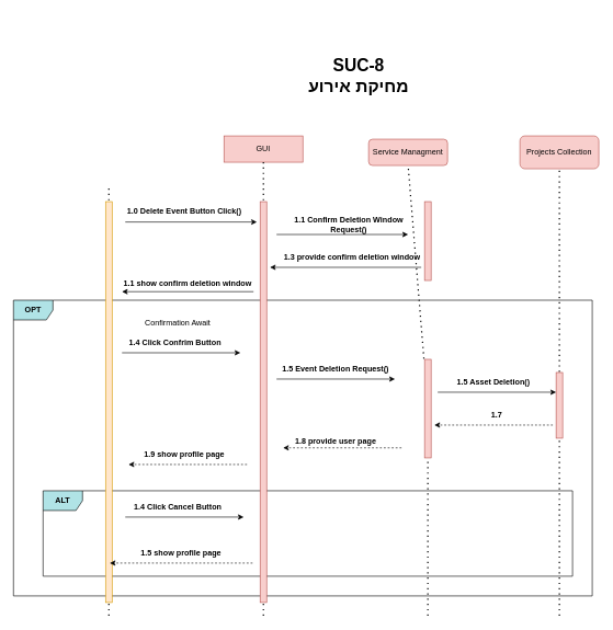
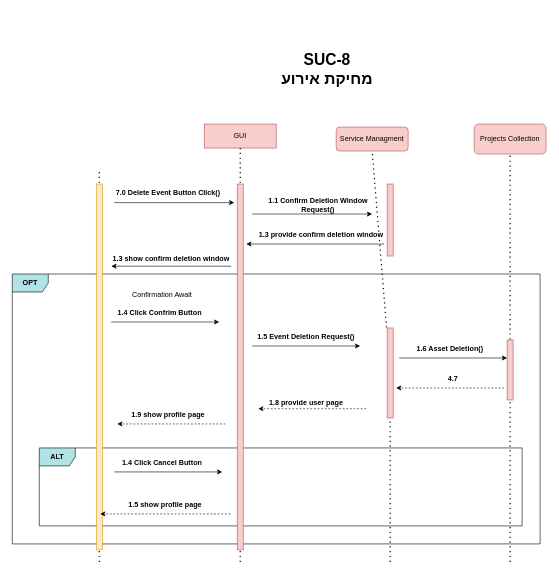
  <mxCell id="0" />
  <mxCell id="1" parent="0" />
  <mxCell id="2" value="&lt;b&gt;ALT&lt;/b&gt;" style="shape=umlFrame;whiteSpace=wrap;html=1;rounded=0;shadow=0;glass=0;sketch=0;fontSize=12;strokeColor=#000000;fillColor=#b0e3e6;" parent="1" vertex="1"><mxGeometry x="65" y="705" width="805" height="130" as="geometry" /></mxCell>
  <mxCell id="3" value="&lt;b&gt;OPT&lt;/b&gt;" style="shape=umlFrame;whiteSpace=wrap;html=1;rounded=0;shadow=0;glass=0;sketch=0;fontSize=12;strokeColor=#000000;fillColor=#b0e3e6;" parent="1" vertex="1"><mxGeometry x="20" y="415" width="880" height="450" as="geometry" /></mxCell>
  <mxCell id="4" value="Service Managment" style="rounded=1;whiteSpace=wrap;html=1;fillColor=#f8cecc;strokeColor=#b85450;" parent="1" vertex="1"><mxGeometry x="560" y="170" width="120" height="40" as="geometry" /></mxCell>
  <mxCell id="5" value="Projects Collection" style="rounded=1;whiteSpace=wrap;html=1;fillColor=#f8cecc;strokeColor=#b85450;" parent="1" vertex="1"><mxGeometry x="790" y="165" width="120" height="50" as="geometry" /></mxCell>
  <mxCell id="6" value="&lt;p class=&quot;MsoNormal&quot; dir=&quot;RTL&quot;&gt;&lt;span lang=&quot;AZ-LATIN&quot; dir=&quot;LTR&quot;&gt;&lt;br&gt;&lt;/span&gt;&lt;/p&gt;&lt;p class=&quot;MsoNormal&quot; dir=&quot;RTL&quot;&gt;&lt;span lang=&quot;AZ-LATIN&quot; dir=&quot;LTR&quot;&gt;SUC-8&lt;/span&gt;&lt;span dir=&quot;RTL&quot;&gt;&lt;/span&gt;&lt;span dir=&quot;RTL&quot;&gt;&lt;/span&gt;&lt;span lang=&quot;HE&quot; style=&quot;font-family: &amp;#34;david&amp;#34; , sans-serif&quot;&gt;&lt;span dir=&quot;RTL&quot;&gt;&lt;/span&gt;&lt;span dir=&quot;RTL&quot;&gt;&lt;/span&gt;&lt;br&gt;מחיקת אירוע&lt;/span&gt;&lt;/p&gt;" style="text;html=1;strokeColor=none;fillColor=none;align=center;verticalAlign=middle;whiteSpace=wrap;rounded=0;fontStyle=1;fontSize=26;" parent="1" vertex="1"><mxGeometry x="396.25" y="20" width="297.5" height="50" as="geometry" /></mxCell>
  <mxCell id="7" value="" style="endArrow=none;dashed=1;html=1;dashPattern=1 3;strokeWidth=2;rounded=0;fontSize=14;entryX=0.5;entryY=1;entryDx=0;entryDy=0;startArrow=none;" parent="1" source="25" target="4" edge="1"><mxGeometry width="50" height="50" relative="1" as="geometry"><mxPoint x="650" y="835" as="sourcePoint" /><mxPoint x="700" y="345" as="targetPoint" /></mxGeometry></mxCell>
  <mxCell id="8" value="" style="endArrow=none;dashed=1;html=1;dashPattern=1 3;strokeWidth=2;rounded=0;fontSize=14;entryX=0.5;entryY=1;entryDx=0;entryDy=0;startArrow=none;" parent="1" source="14" target="5" edge="1"><mxGeometry width="50" height="50" relative="1" as="geometry"><mxPoint x="850" y="845" as="sourcePoint" /><mxPoint x="840" y="295" as="targetPoint" /></mxGeometry></mxCell>
  <mxCell id="9" value="" style="endArrow=none;dashed=1;html=1;dashPattern=1 3;strokeWidth=2;rounded=0;fontSize=14;startArrow=none;" parent="1" edge="1"><mxGeometry width="50" height="50" relative="1" as="geometry"><mxPoint x="165" y="895" as="sourcePoint" /><mxPoint x="165" y="245" as="targetPoint" /></mxGeometry></mxCell>
  <mxCell id="10" value="" style="html=1;points=[];perimeter=orthogonalPerimeter;fontSize=14;fillColor=#ffe6cc;strokeColor=#d79b00;perimeterSpacing=1;rounded=0;shadow=0;glass=0;sketch=0;" parent="1" vertex="1"><mxGeometry x="160" y="265" width="10" height="610" as="geometry" /></mxCell>
  <mxCell id="11" value="" style="html=1;points=[];perimeter=orthogonalPerimeter;fontSize=14;fillColor=#f8cecc;strokeColor=#b85450;perimeterSpacing=1;rounded=0;shadow=0;glass=0;sketch=0;" parent="1" vertex="1"><mxGeometry x="645" y="265" width="10" height="120" as="geometry" /></mxCell>
  <mxCell id="12" value="" style="endArrow=classic;html=1;rounded=0;fontSize=14;" parent="1" edge="1"><mxGeometry width="50" height="50" relative="1" as="geometry"><mxPoint x="190" y="296" as="sourcePoint" /><mxPoint x="390" y="296" as="targetPoint" /></mxGeometry></mxCell>
- <mxCell id="13" value="&lt;font style=&quot;font-size: 12px&quot;&gt;1.0 Delete Event Button Click()&lt;/font&gt;" style="text;html=1;strokeColor=none;fillColor=none;align=center;verticalAlign=middle;whiteSpace=wrap;rounded=0;shadow=0;glass=0;sketch=0;fontSize=12;fontStyle=1" parent="1" vertex="1"><mxGeometry x="190" y="275" width="180" height="10" as="geometry" /></mxCell>
+ <mxCell id="13" value="&lt;font style=&quot;font-size: 12px&quot;&gt;7.0 Delete Event Button Click()&lt;/font&gt;" style="text;html=1;strokeColor=none;fillColor=none;align=center;verticalAlign=middle;whiteSpace=wrap;rounded=0;shadow=0;glass=0;sketch=0;fontSize=12;fontStyle=1" parent="1" vertex="1"><mxGeometry x="190" y="275" width="180" height="10" as="geometry" /></mxCell>
  <mxCell id="14" value="" style="html=1;points=[];perimeter=orthogonalPerimeter;fontSize=14;fillColor=#f8cecc;strokeColor=#b85450;perimeterSpacing=1;rounded=0;shadow=0;glass=0;sketch=0;" parent="1" vertex="1"><mxGeometry x="845" y="525" width="10" height="100" as="geometry" /></mxCell>
  <mxCell id="15" value="" style="endArrow=none;dashed=1;html=1;dashPattern=1 3;strokeWidth=2;rounded=0;fontSize=14;entryX=0.5;entryY=1;entryDx=0;entryDy=0;startArrow=none;" parent="1" target="14" edge="1"><mxGeometry width="50" height="50" relative="1" as="geometry"><mxPoint x="850" y="895" as="sourcePoint" /><mxPoint x="835" y="144" as="targetPoint" /></mxGeometry></mxCell>
  <mxCell id="16" value="GUI" style="whiteSpace=wrap;html=1;fillColor=#f8cecc;strokeColor=#b85450;rounded=0;" parent="1" vertex="1"><mxGeometry x="340" y="165" width="120" height="40" as="geometry" /></mxCell>
  <mxCell id="17" value="" style="endArrow=none;dashed=1;html=1;dashPattern=1 3;strokeWidth=2;rounded=0;fontSize=14;startArrow=none;" parent="1" target="16" edge="1"><mxGeometry width="50" height="50" relative="1" as="geometry"><mxPoint x="400" y="895" as="sourcePoint" /><mxPoint x="230" y="285" as="targetPoint" /></mxGeometry></mxCell>
  <mxCell id="18" value="" style="html=1;points=[];perimeter=orthogonalPerimeter;fontSize=14;fillColor=#f8cecc;strokeColor=#b85450;perimeterSpacing=1;rounded=0;shadow=0;glass=0;sketch=0;" parent="1" vertex="1"><mxGeometry x="395" y="265" width="10" height="610" as="geometry" /></mxCell>
  <mxCell id="19" value="" style="endArrow=classic;html=1;rounded=0;fontSize=14;" parent="1" edge="1"><mxGeometry width="50" height="50" relative="1" as="geometry"><mxPoint x="420" y="315" as="sourcePoint" /><mxPoint x="620" y="315" as="targetPoint" /></mxGeometry></mxCell>
  <mxCell id="20" value="&lt;font style=&quot;font-size: 12px&quot;&gt;1.1 Confirm Deletion Window Request()&lt;/font&gt;" style="text;html=1;strokeColor=none;fillColor=none;align=center;verticalAlign=middle;whiteSpace=wrap;rounded=0;shadow=0;glass=0;sketch=0;fontSize=12;fontStyle=1" parent="1" vertex="1"><mxGeometry x="430" y="295" width="200" height="10" as="geometry" /></mxCell>
  <mxCell id="21" value="" style="endArrow=classic;html=1;rounded=0;fontSize=14;" parent="1" edge="1"><mxGeometry width="50" height="50" relative="1" as="geometry"><mxPoint x="640" y="365" as="sourcePoint" /><mxPoint x="410" y="365" as="targetPoint" /></mxGeometry></mxCell>
  <mxCell id="22" value="&lt;font style=&quot;font-size: 12px&quot;&gt;&lt;b style=&quot;font-size: 12px&quot;&gt;1.3 provide confirm deletion window&lt;/b&gt;&lt;/font&gt;" style="text;html=1;strokeColor=none;fillColor=none;align=center;verticalAlign=middle;whiteSpace=wrap;rounded=0;shadow=0;glass=0;sketch=0;fontSize=12;" parent="1" vertex="1"><mxGeometry x="420" y="345" width="230" height="10" as="geometry" /></mxCell>
  <mxCell id="23" value="" style="endArrow=classic;html=1;rounded=0;fontSize=14;exitX=0.983;exitY=0.038;exitDx=0;exitDy=0;exitPerimeter=0;" parent="1" edge="1"><mxGeometry width="50" height="50" relative="1" as="geometry"><mxPoint x="184.996" y="494.996" as="sourcePoint" /><mxPoint x="365" y="495" as="targetPoint" /></mxGeometry></mxCell>
  <mxCell id="24" value="&lt;font style=&quot;font-size: 12px&quot;&gt;&lt;b style=&quot;font-size: 12px&quot;&gt;1.4 Click Confrim Button&lt;/b&gt;&lt;/font&gt;" style="text;html=1;strokeColor=none;fillColor=none;align=center;verticalAlign=middle;whiteSpace=wrap;rounded=0;shadow=0;glass=0;sketch=0;fontSize=12;" parent="1" vertex="1"><mxGeometry x="151.25" y="475" width="230" height="10" as="geometry" /></mxCell>
  <mxCell id="25" value="" style="html=1;points=[];perimeter=orthogonalPerimeter;fontSize=14;fillColor=#f8cecc;strokeColor=#b85450;perimeterSpacing=1;rounded=0;shadow=0;glass=0;sketch=0;" parent="1" vertex="1"><mxGeometry x="645" y="505" width="10" height="150" as="geometry" /></mxCell>
  <mxCell id="26" value="" style="endArrow=none;dashed=1;html=1;dashPattern=1 3;strokeWidth=2;rounded=0;fontSize=14;entryX=0.5;entryY=1;entryDx=0;entryDy=0;startArrow=none;" parent="1" target="25" edge="1"><mxGeometry width="50" height="50" relative="1" as="geometry"><mxPoint x="650" y="895" as="sourcePoint" /><mxPoint x="640" y="35" as="targetPoint" /></mxGeometry></mxCell>
  <mxCell id="27" value="&lt;font style=&quot;font-size: 12px&quot;&gt;&lt;b style=&quot;font-size: 12px&quot;&gt;1.5 Event Deletion Request()&lt;/b&gt;&lt;/font&gt;" style="text;html=1;strokeColor=none;fillColor=none;align=center;verticalAlign=middle;whiteSpace=wrap;rounded=0;shadow=0;glass=0;sketch=0;fontSize=12;" parent="1" vertex="1"><mxGeometry x="395" y="515" width="230" height="10" as="geometry" /></mxCell>
  <mxCell id="28" value="Confirmation Await" style="text;html=1;strokeColor=none;fillColor=none;align=center;verticalAlign=middle;whiteSpace=wrap;rounded=0;shadow=0;glass=0;sketch=0;fontSize=12;" parent="1" vertex="1"><mxGeometry x="170" y="445" width="200" height="10" as="geometry" /></mxCell>
  <mxCell id="29" value="" style="endArrow=classic;html=1;rounded=0;fontSize=14;dashed=1;" parent="1" edge="1"><mxGeometry width="50" height="50" relative="1" as="geometry"><mxPoint x="383.5" y="815" as="sourcePoint" /><mxPoint x="166.5" y="815" as="targetPoint" /></mxGeometry></mxCell>
  <mxCell id="30" value="&lt;font style=&quot;font-size: 12px&quot;&gt;&lt;b style=&quot;font-size: 12px&quot;&gt;1.5 show profile page&lt;/b&gt;&lt;/font&gt;" style="text;html=1;strokeColor=none;fillColor=none;align=center;verticalAlign=middle;whiteSpace=wrap;rounded=0;shadow=0;glass=0;sketch=0;fontSize=12;" parent="1" vertex="1"><mxGeometry x="160" y="795" width="230" height="10" as="geometry" /></mxCell>
  <mxCell id="31" value="" style="endArrow=classic;html=1;rounded=0;fontSize=14;" parent="1" edge="1"><mxGeometry width="50" height="50" relative="1" as="geometry"><mxPoint x="385" y="402" as="sourcePoint" /><mxPoint x="185" y="402" as="targetPoint" /></mxGeometry></mxCell>
- <mxCell id="32" value="&lt;font style=&quot;font-size: 12px&quot;&gt;&lt;b style=&quot;font-size: 12px&quot;&gt;1.1 show confirm deletion window&lt;/b&gt;&lt;/font&gt;" style="text;html=1;strokeColor=none;fillColor=none;align=center;verticalAlign=middle;whiteSpace=wrap;rounded=0;shadow=0;glass=0;sketch=0;fontSize=12;" parent="1" vertex="1"><mxGeometry x="185" y="385" width="200" height="10" as="geometry" /></mxCell>
+ <mxCell id="32" value="&lt;font style=&quot;font-size: 12px&quot;&gt;&lt;b style=&quot;font-size: 12px&quot;&gt;1.3 show confirm deletion window&lt;/b&gt;&lt;/font&gt;" style="text;html=1;strokeColor=none;fillColor=none;align=center;verticalAlign=middle;whiteSpace=wrap;rounded=0;shadow=0;glass=0;sketch=0;fontSize=12;" parent="1" vertex="1"><mxGeometry x="185" y="385" width="200" height="10" as="geometry" /></mxCell>
  <mxCell id="33" value="" style="endArrow=classic;html=1;rounded=0;fontSize=14;exitX=0.983;exitY=0.038;exitDx=0;exitDy=0;exitPerimeter=0;" parent="1" edge="1"><mxGeometry width="50" height="50" relative="1" as="geometry"><mxPoint x="419.996" y="534.996" as="sourcePoint" /><mxPoint x="600" y="535" as="targetPoint" /></mxGeometry></mxCell>
  <mxCell id="34" value="" style="endArrow=classic;html=1;rounded=0;fontSize=14;exitX=0.983;exitY=0.038;exitDx=0;exitDy=0;exitPerimeter=0;" parent="1" edge="1"><mxGeometry width="50" height="50" relative="1" as="geometry"><mxPoint x="664.996" y="554.996" as="sourcePoint" /><mxPoint x="845" y="555" as="targetPoint" /></mxGeometry></mxCell>
- <mxCell id="35" value="&lt;b&gt;1.5 Asset Deletion()&lt;/b&gt;" style="text;html=1;strokeColor=none;fillColor=none;align=center;verticalAlign=middle;whiteSpace=wrap;rounded=0;shadow=0;glass=0;sketch=0;fontSize=12;" parent="1" vertex="1"><mxGeometry x="635" y="535" width="230" height="10" as="geometry" /></mxCell>
+ <mxCell id="35" value="&lt;b&gt;1.6 Asset Deletion()&lt;/b&gt;" style="text;html=1;strokeColor=none;fillColor=none;align=center;verticalAlign=middle;whiteSpace=wrap;rounded=0;shadow=0;glass=0;sketch=0;fontSize=12;" parent="1" vertex="1"><mxGeometry x="635" y="535" width="230" height="10" as="geometry" /></mxCell>
  <mxCell id="36" value="" style="endArrow=classic;html=1;rounded=0;fontSize=14;dashed=1;" parent="1" edge="1"><mxGeometry width="50" height="50" relative="1" as="geometry"><mxPoint x="840" y="605" as="sourcePoint" /><mxPoint x="660" y="605" as="targetPoint" /></mxGeometry></mxCell>
- <mxCell id="37" value="&lt;b&gt;1.7&lt;/b&gt;" style="text;html=1;strokeColor=none;fillColor=none;align=center;verticalAlign=middle;whiteSpace=wrap;rounded=0;shadow=0;glass=0;sketch=0;fontSize=12;" parent="1" vertex="1"><mxGeometry x="640" y="585" width="230" height="10" as="geometry" /></mxCell>
+ <mxCell id="37" value="&lt;b&gt;4.7&lt;/b&gt;" style="text;html=1;strokeColor=none;fillColor=none;align=center;verticalAlign=middle;whiteSpace=wrap;rounded=0;shadow=0;glass=0;sketch=0;fontSize=12;" parent="1" vertex="1"><mxGeometry x="640" y="585" width="230" height="10" as="geometry" /></mxCell>
  <mxCell id="38" value="" style="endArrow=classic;html=1;rounded=0;fontSize=14;dashed=1;" parent="1" edge="1"><mxGeometry width="50" height="50" relative="1" as="geometry"><mxPoint x="610" y="639.66" as="sourcePoint" /><mxPoint x="430" y="639.66" as="targetPoint" /></mxGeometry></mxCell>
  <mxCell id="39" value="&lt;b&gt;1.8 provide user page&lt;/b&gt;" style="text;html=1;strokeColor=none;fillColor=none;align=center;verticalAlign=middle;whiteSpace=wrap;rounded=0;shadow=0;glass=0;sketch=0;fontSize=12;" parent="1" vertex="1"><mxGeometry x="395" y="625" width="230" height="10" as="geometry" /></mxCell>
  <mxCell id="40" value="" style="endArrow=classic;html=1;rounded=0;fontSize=14;dashed=1;" parent="1" edge="1"><mxGeometry width="50" height="50" relative="1" as="geometry"><mxPoint x="375" y="665" as="sourcePoint" /><mxPoint x="195" y="665" as="targetPoint" /></mxGeometry></mxCell>
  <mxCell id="41" value="&lt;b&gt;1.9 show profile page&lt;/b&gt;" style="text;html=1;strokeColor=none;fillColor=none;align=center;verticalAlign=middle;whiteSpace=wrap;rounded=0;shadow=0;glass=0;sketch=0;fontSize=12;" parent="1" vertex="1"><mxGeometry x="165" y="645" width="230" height="10" as="geometry" /></mxCell>
  <mxCell id="42" value="" style="endArrow=classic;html=1;rounded=0;fontSize=14;exitX=0.983;exitY=0.038;exitDx=0;exitDy=0;exitPerimeter=0;" parent="1" edge="1"><mxGeometry width="50" height="50" relative="1" as="geometry"><mxPoint x="189.996" y="744.996" as="sourcePoint" /><mxPoint x="370" y="745" as="targetPoint" /></mxGeometry></mxCell>
  <mxCell id="43" value="&lt;font style=&quot;font-size: 12px&quot;&gt;&lt;b style=&quot;font-size: 12px&quot;&gt;1.4 Click Cancel Button&lt;/b&gt;&lt;/font&gt;" style="text;html=1;strokeColor=none;fillColor=none;align=center;verticalAlign=middle;whiteSpace=wrap;rounded=0;shadow=0;glass=0;sketch=0;fontSize=12;" parent="1" vertex="1"><mxGeometry x="155" y="725" width="230" height="10" as="geometry" /></mxCell>
